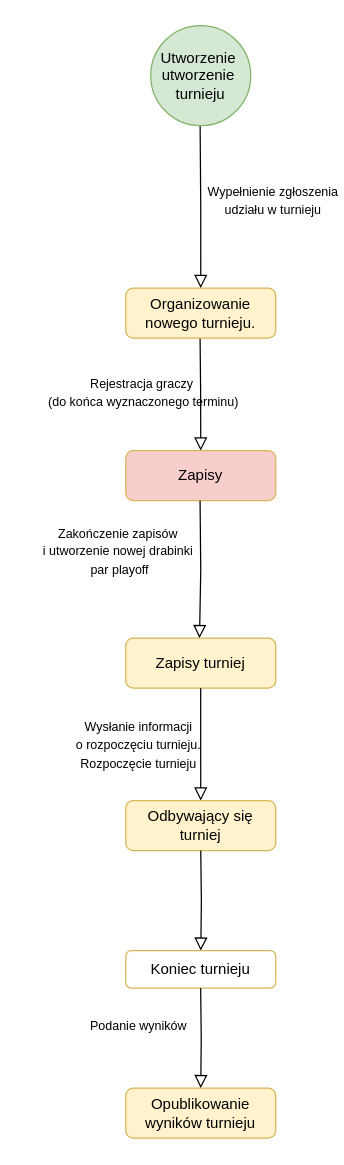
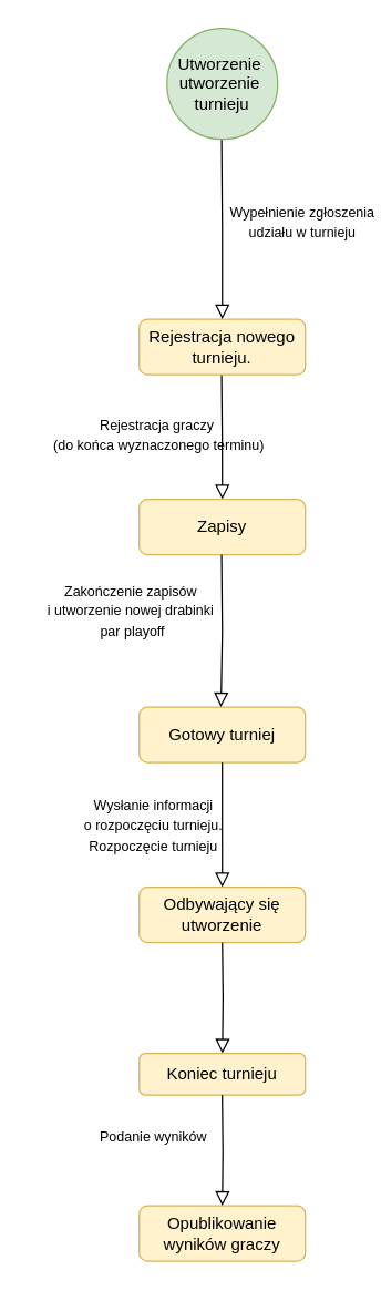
  <mxCell id="0" />
  <mxCell id="1" parent="0" />
  <mxCell id="2" value="" style="rounded=0;html=1;jettySize=auto;orthogonalLoop=1;fontSize=11;endArrow=block;endFill=0;endSize=8;strokeWidth=1;shadow=0;labelBackgroundColor=none;edgeStyle=orthogonalEdgeStyle;" parent="1" edge="1"><mxGeometry y="20" relative="1" as="geometry"><mxPoint as="offset" /><mxPoint x="159.41" y="265" as="sourcePoint" /><mxPoint x="160" y="360" as="targetPoint" /></mxGeometry></mxCell>
- <mxCell id="3" value="Organizowanie nowego turnieju." style="rounded=1;whiteSpace=wrap;html=1;fontSize=12;glass=0;strokeWidth=1;shadow=0;fillColor=#fff2cc;strokeColor=#d6b656;" parent="1" vertex="1"><mxGeometry x="100" y="230" width="120" height="40" as="geometry" /></mxCell>
+ <mxCell id="3" value="Rejestracja nowego turnieju." style="rounded=1;whiteSpace=wrap;html=1;fontSize=12;glass=0;strokeWidth=1;shadow=0;fillColor=#fff2cc;strokeColor=#d6b656;" parent="1" vertex="1"><mxGeometry x="100" y="230" width="120" height="40" as="geometry" /></mxCell>
  <mxCell id="4" value="&lt;font style=&quot;font-size: 10px;&quot;&gt;Wypełnienie zgłoszenia&amp;nbsp;&lt;br&gt;udziału w turnieju&amp;nbsp;&lt;/font&gt;" style="rounded=0;html=1;jettySize=auto;orthogonalLoop=1;fontSize=11;endArrow=block;endFill=0;endSize=8;strokeWidth=1;shadow=0;labelBackgroundColor=none;edgeStyle=orthogonalEdgeStyle;" parent="1" edge="1"><mxGeometry x="0.012" y="60" relative="1" as="geometry"><mxPoint x="-1" y="-6" as="offset" /><mxPoint x="159.5" y="100" as="sourcePoint" /><mxPoint x="160" y="230" as="targetPoint" /></mxGeometry></mxCell>
  <mxCell id="5" value="Utworzenie&amp;nbsp;&lt;br&gt;utworzenie&amp;nbsp;&lt;br&gt;turnieju" style="ellipse;whiteSpace=wrap;html=1;aspect=fixed;fillColor=#d5e8d4;strokeColor=#82b366;" vertex="1" parent="1"><mxGeometry x="120" y="20" width="80" height="80" as="geometry" /></mxCell>
  <mxCell id="6" value="&lt;font style=&quot;font-size: 10px;&quot;&gt;Rejestracja graczy&amp;nbsp;&lt;br&gt;(do końca wyznaczonego terminu)&lt;/font&gt;" style="text;html=1;align=center;verticalAlign=middle;resizable=0;points=[];autosize=1;strokeColor=none;fillColor=none;" vertex="1" parent="1"><mxGeometry x="24" y="293" width="180" height="40" as="geometry" /></mxCell>
- <mxCell id="7" value="Zapisy turniej" style="rounded=1;whiteSpace=wrap;html=1;fontSize=12;glass=0;strokeWidth=1;shadow=0;fillColor=#fff2cc;strokeColor=#d6b656;" vertex="1" parent="1"><mxGeometry x="100" y="510" width="120" height="40" as="geometry" /></mxCell>
- <mxCell id="8" value="Zapisy" style="rounded=1;whiteSpace=wrap;html=1;fontSize=12;glass=0;strokeWidth=1;shadow=0;fillColor=#f8cecc;strokeColor=#d6b656;" vertex="1" parent="1"><mxGeometry x="100" y="360" width="120" height="40" as="geometry" /></mxCell>
+ <mxCell id="7" value="Gotowy turniej" style="rounded=1;whiteSpace=wrap;html=1;fontSize=12;glass=0;strokeWidth=1;shadow=0;fillColor=#fff2cc;strokeColor=#d6b656;" vertex="1" parent="1"><mxGeometry x="100" y="510" width="120" height="40" as="geometry" /></mxCell>
+ <mxCell id="8" value="Zapisy" style="rounded=1;whiteSpace=wrap;html=1;fontSize=12;glass=0;strokeWidth=1;shadow=0;fillColor=#fff2cc;strokeColor=#d6b656;" vertex="1" parent="1"><mxGeometry x="100" y="360" width="120" height="40" as="geometry" /></mxCell>
  <mxCell id="9" value="" style="rounded=0;html=1;jettySize=auto;orthogonalLoop=1;fontSize=11;endArrow=block;endFill=0;endSize=8;strokeWidth=1;shadow=0;labelBackgroundColor=none;edgeStyle=orthogonalEdgeStyle;" edge="1" parent="1"><mxGeometry y="20" relative="1" as="geometry"><mxPoint as="offset" /><mxPoint x="159.45" y="400" as="sourcePoint" /><mxPoint x="159" y="510" as="targetPoint" /></mxGeometry></mxCell>
  <mxCell id="10" value="&lt;font style=&quot;font-size: 10px;&quot;&gt;Zakończenie zapisów&amp;nbsp;&lt;br&gt;i utworzenie nowej drabinki&amp;nbsp;&lt;br&gt;par playoff&lt;/font&gt;" style="text;html=1;align=center;verticalAlign=middle;resizable=0;points=[];autosize=1;strokeColor=none;fillColor=none;" vertex="1" parent="1"><mxGeometry x="20" y="410" width="150" height="60" as="geometry" /></mxCell>
  <mxCell id="11" value="" style="rounded=0;html=1;jettySize=auto;orthogonalLoop=1;fontSize=11;endArrow=block;endFill=0;endSize=8;strokeWidth=1;shadow=0;labelBackgroundColor=none;edgeStyle=orthogonalEdgeStyle;" edge="1" parent="1"><mxGeometry y="20" relative="1" as="geometry"><mxPoint as="offset" /><mxPoint x="159.95" y="550" as="sourcePoint" /><mxPoint x="160" y="640" as="targetPoint" /></mxGeometry></mxCell>
  <mxCell id="12" value="&lt;font style=&quot;font-size: 10px;&quot;&gt;Wysłanie informacji &lt;br&gt;o rozpoczęciu turnieju.&lt;br&gt;Rozpoczęcie turnieju&lt;/font&gt;" style="text;html=1;align=center;verticalAlign=middle;resizable=0;points=[];autosize=1;strokeColor=none;fillColor=none;" vertex="1" parent="1"><mxGeometry x="50" y="565" width="120" height="60" as="geometry" /></mxCell>
- <mxCell id="13" value="Odbywający się turniej" style="rounded=1;whiteSpace=wrap;html=1;fontSize=12;glass=0;strokeWidth=1;shadow=0;fillColor=#fff2cc;strokeColor=#d6b656;" vertex="1" parent="1"><mxGeometry x="100" y="640" width="120" height="40" as="geometry" /></mxCell>
+ <mxCell id="13" value="Odbywający się utworzenie" style="rounded=1;whiteSpace=wrap;html=1;fontSize=12;glass=0;strokeWidth=1;shadow=0;fillColor=#fff2cc;strokeColor=#d6b656;" vertex="1" parent="1"><mxGeometry x="100" y="640" width="120" height="40" as="geometry" /></mxCell>
  <mxCell id="14" value="" style="rounded=0;html=1;jettySize=auto;orthogonalLoop=1;fontSize=11;endArrow=block;endFill=0;endSize=8;strokeWidth=1;shadow=0;labelBackgroundColor=none;edgeStyle=orthogonalEdgeStyle;" edge="1" parent="1"><mxGeometry y="20" relative="1" as="geometry"><mxPoint as="offset" /><mxPoint x="160" y="680" as="sourcePoint" /><mxPoint x="160.05" y="760" as="targetPoint" /></mxGeometry></mxCell>
- <mxCell id="15" value="Koniec turnieju" style="rounded=1;whiteSpace=wrap;html=1;fontSize=12;glass=0;strokeWidth=1;shadow=0;fillColor=#ffffff;strokeColor=#d6b656;" vertex="1" parent="1"><mxGeometry x="100" y="760" width="120" height="30" as="geometry" /></mxCell>
- <mxCell id="16" value="Opublikowanie wyników turnieju" style="rounded=1;whiteSpace=wrap;html=1;fontSize=12;glass=0;strokeWidth=1;shadow=0;fillColor=#fff2cc;strokeColor=#d6b656;" vertex="1" parent="1"><mxGeometry x="100" y="870" width="120" height="40" as="geometry" /></mxCell>
+ <mxCell id="15" value="Koniec turnieju" style="rounded=1;whiteSpace=wrap;html=1;fontSize=12;glass=0;strokeWidth=1;shadow=0;fillColor=#fff2cc;strokeColor=#d6b656;" vertex="1" parent="1"><mxGeometry x="100" y="760" width="120" height="30" as="geometry" /></mxCell>
+ <mxCell id="16" value="Opublikowanie wyników graczy" style="rounded=1;whiteSpace=wrap;html=1;fontSize=12;glass=0;strokeWidth=1;shadow=0;fillColor=#fff2cc;strokeColor=#d6b656;" vertex="1" parent="1"><mxGeometry x="100" y="870" width="120" height="40" as="geometry" /></mxCell>
  <mxCell id="17" value="" style="rounded=0;html=1;jettySize=auto;orthogonalLoop=1;fontSize=11;endArrow=block;endFill=0;endSize=8;strokeWidth=1;shadow=0;labelBackgroundColor=none;edgeStyle=orthogonalEdgeStyle;" edge="1" parent="1"><mxGeometry y="20" relative="1" as="geometry"><mxPoint as="offset" /><mxPoint x="159.93" y="790" as="sourcePoint" /><mxPoint x="160" y="870" as="targetPoint" /></mxGeometry></mxCell>
  <mxCell id="18" value="&lt;span style=&quot;font-size: 10px;&quot;&gt;Podanie wyników&lt;/span&gt;" style="text;html=1;align=center;verticalAlign=middle;resizable=0;points=[];autosize=1;strokeColor=none;fillColor=none;" vertex="1" parent="1"><mxGeometry x="60" y="805" width="100" height="30" as="geometry" /></mxCell>
